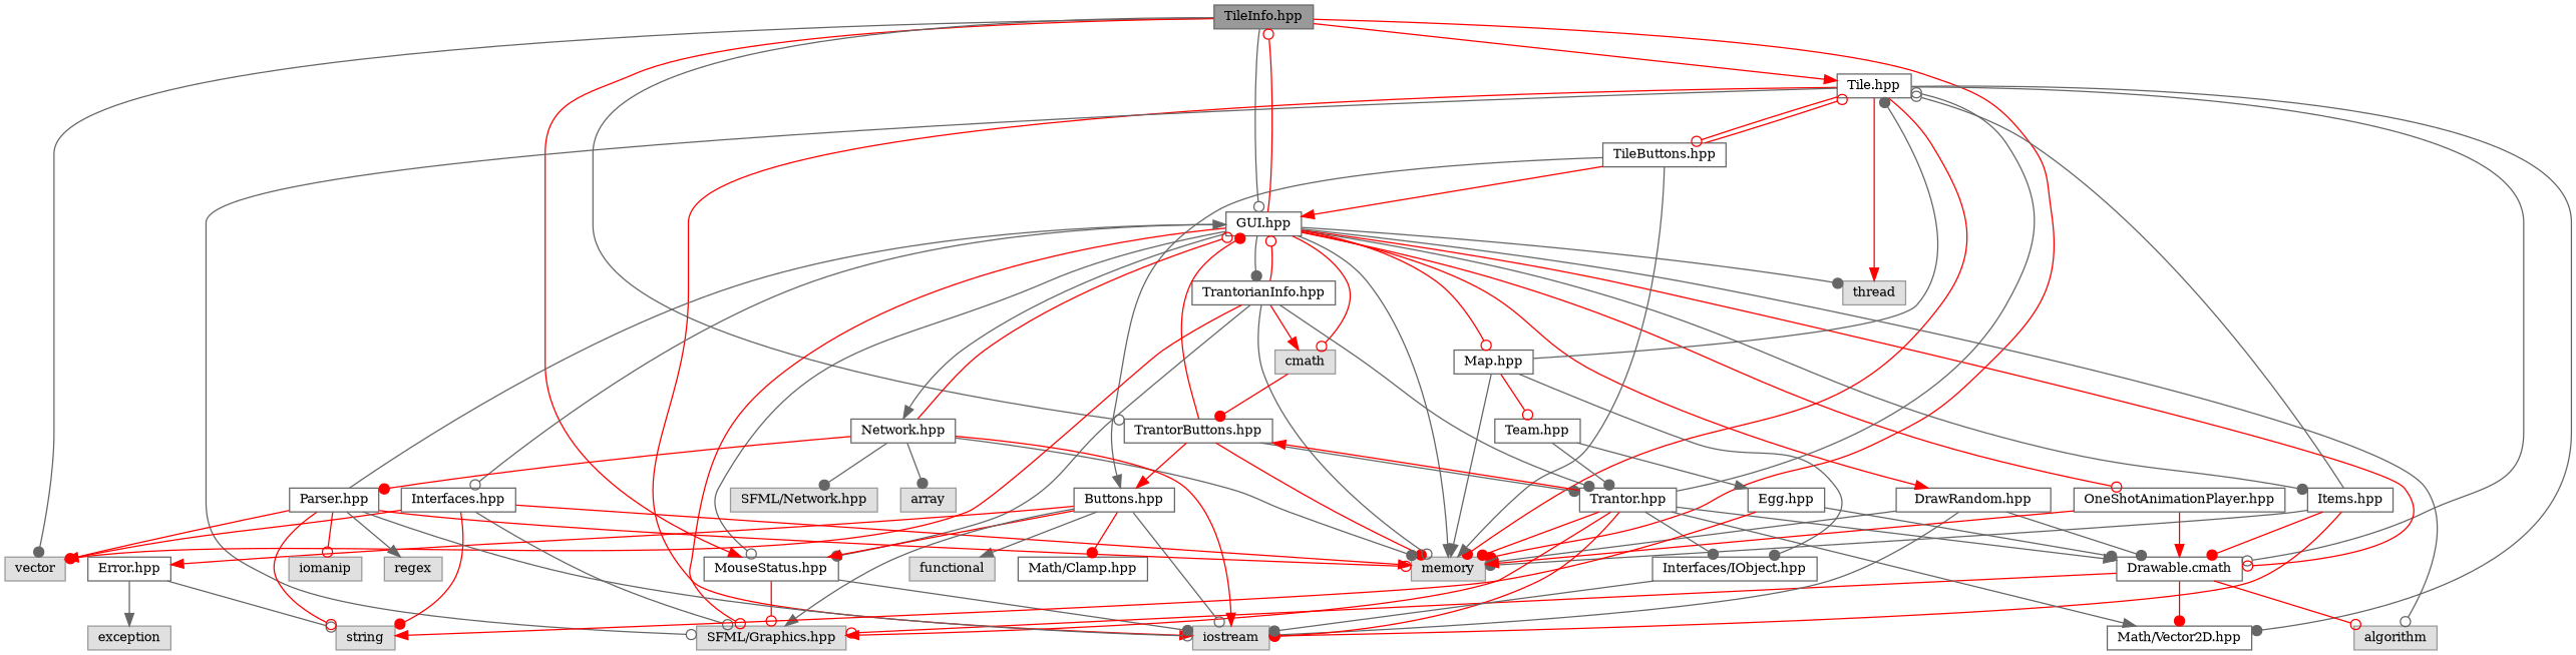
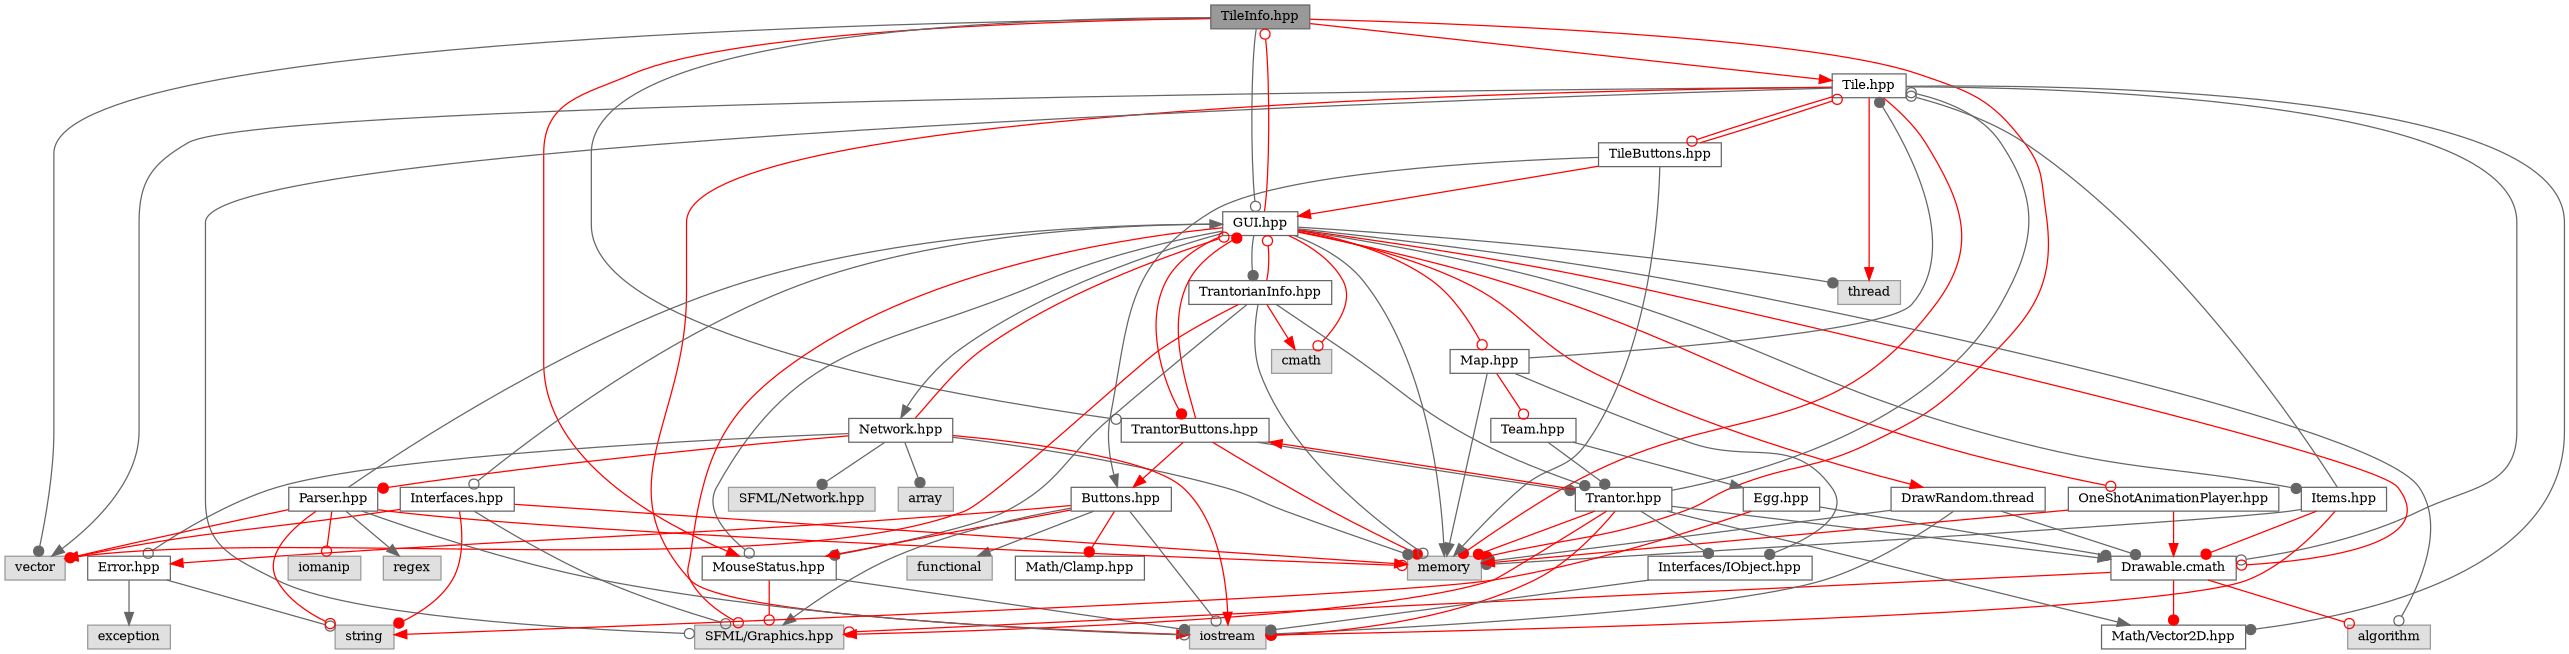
  digraph {
    fontname="DejaVu Serif"
    node [color=grey40 fillcolor=white fontname="DejaVu Serif" fontsize=10 shape=box style=filled]
    edge [arrowhead=normal color=gray40 fontname="DejaVu Serif" fontsize=10 labelfontname=Helvetica labelfontsize=10 style=solid]
    n1 [color=gray40 fillcolor=grey60 fontcolor=black height=0.2 label="TileInfo.hpp" width=0.4]
    n2 [height=0.2 label="Tile.hpp" width=0.4]
    n3 [color=grey60 fillcolor="#E0E0E0" height=0.2 label=vector width=0.4]
    n4 [color=grey60 fillcolor="#E0E0E0" height=0.2 label=memory width=0.4]
    n5 [height=0.2 label="GUI.hpp" width=0.4]
    n6 [height=0.2 label="MouseStatus.hpp" width=0.4]
    n7 [height=0.2 label="TrantorButtons.hpp" width=0.4]
    n8 [color=grey60 fillcolor="#E0E0E0" height=0.2 label=iostream width=0.4]
    n9 [color=grey60 fillcolor="#E0E0E0" height=0.2 label="SFML/Graphics.hpp" width=0.4]
    n10 [height=0.2 label="Math/Vector2D.hpp" width=0.4]
    n11 [height=0.2 label="Drawable.cmath" width=0.4]
    n12 [height=0.2 label="TileButtons.hpp" width=0.4]
    n13 [color=grey60 fillcolor="#E0E0E0" height=0.2 label=thread width=0.4]
    n14 [color=grey60 fillcolor="#E0E0E0" height=0.2 label=algorithm width=0.4]
    n15 [height=0.2 label="Network.hpp" width=0.4]
    n16 [height=0.2 label="Items.hpp" width=0.4]
    n17 [height=0.2 label="Map.hpp" width=0.4]
    n18 [height=0.2 label="TrantorianInfo.hpp" width=0.4]
    n19 [color=grey60 fillcolor="#E0E0E0" height=0.2 label=cmath width=0.4]
-   n20 [height=0.2 label="DrawRandom.hpp" width=0.4]
+   n20 [height=0.2 label="DrawRandom.thread" width=0.4]
    n21 [height=0.2 label="Interfaces.hpp" width=0.4]
    n22 [height=0.2 label="OneShotAnimationPlayer.hpp" width=0.4]
    n23 [height=0.2 label="Trantor.hpp" width=0.4]
    n24 [height=0.2 label="Buttons.hpp" width=0.4]
    n25 [color=grey60 fillcolor="#E0E0E0" height=0.2 label=array width=0.4]
    n26 [height=0.2 label="Error.hpp" width=0.4]
    n27 [height=0.2 label="Parser.hpp" width=0.4]
    n28 [color=grey60 fillcolor="#E0E0E0" height=0.2 label="SFML/Network.hpp" width=0.4]
    n29 [height=0.2 label="Interfaces/IObject.hpp" width=0.4]
    n30 [height=0.2 label="Team.hpp" width=0.4]
    n31 [color=grey60 fillcolor="#E0E0E0" height=0.2 label=string width=0.4]
    n32 [color=grey60 fillcolor="#E0E0E0" height=0.2 label=exception width=0.4]
    n33 [color=grey60 fillcolor="#E0E0E0" height=0.2 label=iomanip width=0.4]
    n34 [color=grey60 fillcolor="#E0E0E0" height=0.2 label=regex width=0.4]
    n35 [height=0.2 label="Egg.hpp" width=0.4]
    n36 [color=grey60 fillcolor="#E0E0E0" height=0.2 label=functional width=0.4]
    n37 [height=0.2 label="Math/Clamp.hpp" width=0.4]
    n1 -> n2 [color=red]
    n1 -> n3 [arrowhead=dot]
    n1 -> n4 [arrowhead=dot color=red]
    n1 -> n5 [arrowhead=odot]
    n1 -> n6 [color=red]
    n1 -> n7 [arrowhead=odot]
+   n2 -> n3
    n2 -> n4 [arrowhead=dot color=red]
    n2 -> n8 [color=red]
    n2 -> n9 [arrowhead=odot]
    n2 -> n10 [arrowhead=dot]
    n2 -> n11 [arrowhead=odot]
    n2 -> n12 [arrowhead=odot color=red]
    n2 -> n13 [color=red]
    n5 -> n1 [arrowhead=odot color=red]
    n5 -> n4
    n5 -> n6 [arrowhead=odot]
-   n19 -> n7 [arrowhead=dot color=red]
+   n5 -> n7 [arrowhead=dot color=red]
    n5 -> n9 [arrowhead=odot color=red]
    n5 -> n11 [arrowhead=odot color=red]
    n5 -> n13 [arrowhead=dot]
    n5 -> n14 [arrowhead=odot]
    n5 -> n15
    n5 -> n16 [arrowhead=dot]
    n5 -> n17 [arrowhead=odot color=red]
    n5 -> n18 [arrowhead=dot]
    n5 -> n19 [arrowhead=odot color=red]
    n5 -> n20 [color=red]
    n5 -> n21 [arrowhead=odot]
    n5 -> n22 [arrowhead=odot color=red]
    n6 -> n8 [arrowhead=dot]
    n6 -> n9 [arrowhead=odot color=red]
    n7 -> n4 [arrowhead=dot color=red]
    n7 -> n5 [arrowhead=dot color=red]
    n7 -> n23 [arrowhead=dot]
    n7 -> n24 [color=red]
    n11 -> n9 [arrowhead=odot color=red]
    n11 -> n10 [arrowhead=dot color=red]
    n11 -> n14 [arrowhead=odot color=red]
    n12 -> n2 [arrowhead=odot color=red]
    n12 -> n4
    n12 -> n5 [color=red]
    n12 -> n24
    n15 -> n4 [arrowhead=dot]
    n15 -> n5 [arrowhead=odot color=red]
    n15 -> n8 [color=red]
    n15 -> n25 [arrowhead=dot]
+   n15 -> n26 [arrowhead=odot]
    n15 -> n27 [arrowhead=dot color=red]
    n15 -> n28 [arrowhead=dot]
    n16 -> n2 [arrowhead=odot]
    n16 -> n4 [arrowhead=dot]
    n16 -> n8 [arrowhead=dot color=red]
    n16 -> n11 [arrowhead=dot color=red]
    n17 -> n2 [arrowhead=dot]
    n17 -> n4
    n17 -> n29 [arrowhead=dot]
    n17 -> n30 [arrowhead=odot color=red]
    n18 -> n3 [color=red]
    n18 -> n4 [arrowhead=odot]
    n18 -> n5 [arrowhead=odot color=red]
    n18 -> n6 [arrowhead=dot]
    n18 -> n19 [color=red]
    n18 -> n23 [arrowhead=dot]
    n20 -> n4
    n20 -> n8 [arrowhead=odot]
    n20 -> n11 [arrowhead=dot]
    n21 -> n3 [color=red]
    n21 -> n4 [color=red]
    n21 -> n9 [arrowhead=odot]
    n21 -> n31 [arrowhead=dot color=red]
    n22 -> n4 [color=red]
    n22 -> n11 [color=red]
    n23 -> n2 [arrowhead=odot]
    n23 -> n4 [arrowhead=dot color=red]
    n23 -> n7 [color=red]
    n23 -> n8 [arrowhead=dot color=red]
    n23 -> n9 [color=red]
    n23 -> n10
    n23 -> n11
    n23 -> n29 [arrowhead=dot]
    n24 -> n6 [color=red]
    n24 -> n8 [arrowhead=odot]
    n24 -> n9
    n24 -> n26 [color=red]
    n24 -> n36
    n24 -> n37 [arrowhead=dot color=red]
    n26 -> n31 [arrowhead=odot]
    n26 -> n32
    n27 -> n3 [arrowhead=dot color=red]
    n27 -> n4 [arrowhead=odot color=red]
    n27 -> n5
    n27 -> n8 [arrowhead=odot]
    n27 -> n31 [arrowhead=odot color=red]
    n27 -> n33 [arrowhead=odot color=red]
    n27 -> n34
    n29 -> n8 [arrowhead=dot]
    n30 -> n23 [arrowhead=dot]
    n30 -> n35
    n35 -> n11 [arrowhead=dot]
    n35 -> n31 [color=red]
  }
